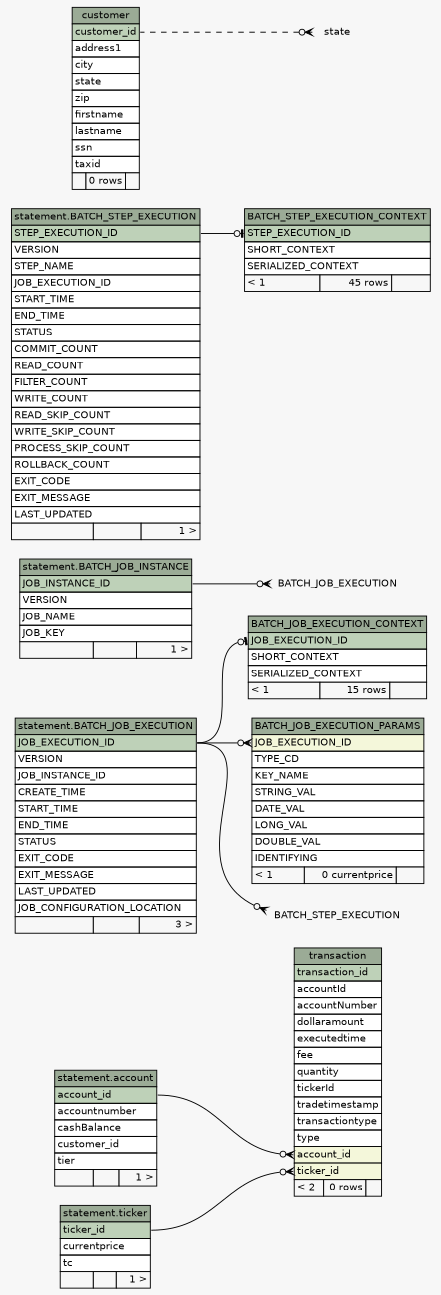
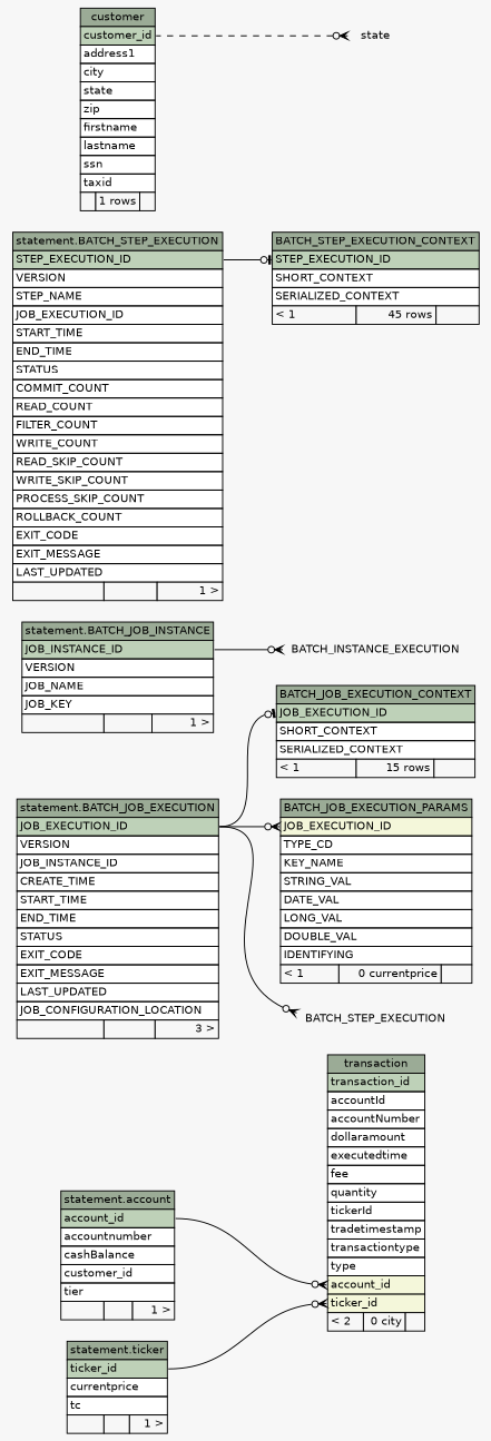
  digraph {
    bgcolor="#f7f7f7"
    fontname=Helvetica
    fontsize=11
    nodesep=0.18
    rankdir=RL
    ranksep=0.46
    node [fontname=Helvetica fontsize=11 shape=plaintext]
    edge [arrowhead=none arrowsize=0.8 arrowtail=crowodot dir=back headport="JOB_EXECUTION_ID:e" tailport="JOB_EXECUTION_ID:w"]
    n1 [label=<     <TABLE BORDER="0" CELLBORDER="1" CELLSPACING="0" BGCOLOR="#ffffff">       <TR><TD COLSPAN="3" BGCOLOR="#9bab96" ALIGN="CENTER">statement.account</TD></TR>       <TR><TD PORT="account_id" COLSPAN="3" BGCOLOR="#bed1b8" ALIGN="LEFT">account_id</TD></TR>       <TR><TD PORT="accountnumber" COLSPAN="3" ALIGN="LEFT">accountnumber</TD></TR>       <TR><TD PORT="cashBalance" COLSPAN="3" ALIGN="LEFT">cashBalance</TD></TR>       <TR><TD PORT="customer_id" COLSPAN="3" ALIGN="LEFT">customer_id</TD></TR>       <TR><TD PORT="tier" COLSPAN="3" ALIGN="LEFT">tier</TD></TR>       <TR><TD ALIGN="LEFT" BGCOLOR="#f7f7f7">  </TD><TD ALIGN="RIGHT" BGCOLOR="#f7f7f7">  </TD><TD ALIGN="RIGHT" BGCOLOR="#f7f7f7">1 &gt;</TD></TR>     </TABLE>>]
    n2 [label=<     <TABLE BORDER="0" CELLBORDER="1" CELLSPACING="0" BGCOLOR="#ffffff">       <TR><TD COLSPAN="3" BGCOLOR="#9bab96" ALIGN="CENTER">statement.BATCH_JOB_EXECUTION</TD></TR>       <TR><TD PORT="JOB_EXECUTION_ID" COLSPAN="3" BGCOLOR="#bed1b8" ALIGN="LEFT">JOB_EXECUTION_ID</TD></TR>       <TR><TD PORT="VERSION" COLSPAN="3" ALIGN="LEFT">VERSION</TD></TR>       <TR><TD PORT="JOB_INSTANCE_ID" COLSPAN="3" ALIGN="LEFT">JOB_INSTANCE_ID</TD></TR>       <TR><TD PORT="CREATE_TIME" COLSPAN="3" ALIGN="LEFT">CREATE_TIME</TD></TR>       <TR><TD PORT="START_TIME" COLSPAN="3" ALIGN="LEFT">START_TIME</TD></TR>       <TR><TD PORT="END_TIME" COLSPAN="3" ALIGN="LEFT">END_TIME</TD></TR>       <TR><TD PORT="STATUS" COLSPAN="3" ALIGN="LEFT">STATUS</TD></TR>       <TR><TD PORT="EXIT_CODE" COLSPAN="3" ALIGN="LEFT">EXIT_CODE</TD></TR>       <TR><TD PORT="EXIT_MESSAGE" COLSPAN="3" ALIGN="LEFT">EXIT_MESSAGE</TD></TR>       <TR><TD PORT="LAST_UPDATED" COLSPAN="3" ALIGN="LEFT">LAST_UPDATED</TD></TR>       <TR><TD PORT="JOB_CONFIGURATION_LOCATION" COLSPAN="3" ALIGN="LEFT">JOB_CONFIGURATION_LOCATION</TD></TR>       <TR><TD ALIGN="LEFT" BGCOLOR="#f7f7f7">  </TD><TD ALIGN="RIGHT" BGCOLOR="#f7f7f7">  </TD><TD ALIGN="RIGHT" BGCOLOR="#f7f7f7">3 &gt;</TD></TR>     </TABLE>>]
    n3 [label=<     <TABLE BORDER="0" CELLBORDER="1" CELLSPACING="0" BGCOLOR="#ffffff">       <TR><TD COLSPAN="3" BGCOLOR="#9bab96" ALIGN="CENTER">BATCH_JOB_EXECUTION_CONTEXT</TD></TR>       <TR><TD PORT="JOB_EXECUTION_ID" COLSPAN="3" BGCOLOR="#bed1b8" ALIGN="LEFT">JOB_EXECUTION_ID</TD></TR>       <TR><TD PORT="SHORT_CONTEXT" COLSPAN="3" ALIGN="LEFT">SHORT_CONTEXT</TD></TR>       <TR><TD PORT="SERIALIZED_CONTEXT" COLSPAN="3" ALIGN="LEFT">SERIALIZED_CONTEXT</TD></TR>       <TR><TD ALIGN="LEFT" BGCOLOR="#f7f7f7">&lt; 1</TD><TD ALIGN="RIGHT" BGCOLOR="#f7f7f7">15 rows</TD><TD ALIGN="RIGHT" BGCOLOR="#f7f7f7">  </TD></TR>     </TABLE>>]
    n4 [label=<     <TABLE BORDER="0" CELLBORDER="1" CELLSPACING="0" BGCOLOR="#ffffff">       <TR><TD COLSPAN="3" BGCOLOR="#9bab96" ALIGN="CENTER">BATCH_JOB_EXECUTION_PARAMS</TD></TR>       <TR><TD PORT="JOB_EXECUTION_ID" COLSPAN="3" BGCOLOR="#f4f7da" ALIGN="LEFT">JOB_EXECUTION_ID</TD></TR>       <TR><TD PORT="TYPE_CD" COLSPAN="3" ALIGN="LEFT">TYPE_CD</TD></TR>       <TR><TD PORT="KEY_NAME" COLSPAN="3" ALIGN="LEFT">KEY_NAME</TD></TR>       <TR><TD PORT="STRING_VAL" COLSPAN="3" ALIGN="LEFT">STRING_VAL</TD></TR>       <TR><TD PORT="DATE_VAL" COLSPAN="3" ALIGN="LEFT">DATE_VAL</TD></TR>       <TR><TD PORT="LONG_VAL" COLSPAN="3" ALIGN="LEFT">LONG_VAL</TD></TR>       <TR><TD PORT="DOUBLE_VAL" COLSPAN="3" ALIGN="LEFT">DOUBLE_VAL</TD></TR>       <TR><TD PORT="IDENTIFYING" COLSPAN="3" ALIGN="LEFT">IDENTIFYING</TD></TR>       <TR><TD ALIGN="LEFT" BGCOLOR="#f7f7f7">&lt; 1</TD><TD ALIGN="RIGHT" BGCOLOR="#f7f7f7">0 currentprice</TD><TD ALIGN="RIGHT" BGCOLOR="#f7f7f7">  </TD></TR>     </TABLE>>]
    n5 [label=<     <TABLE BORDER="0" CELLBORDER="1" CELLSPACING="0" BGCOLOR="#ffffff">       <TR><TD COLSPAN="3" BGCOLOR="#9bab96" ALIGN="CENTER">statement.BATCH_JOB_INSTANCE</TD></TR>       <TR><TD PORT="JOB_INSTANCE_ID" COLSPAN="3" BGCOLOR="#bed1b8" ALIGN="LEFT">JOB_INSTANCE_ID</TD></TR>       <TR><TD PORT="VERSION" COLSPAN="3" ALIGN="LEFT">VERSION</TD></TR>       <TR><TD PORT="JOB_NAME" COLSPAN="3" ALIGN="LEFT">JOB_NAME</TD></TR>       <TR><TD PORT="JOB_KEY" COLSPAN="3" ALIGN="LEFT">JOB_KEY</TD></TR>       <TR><TD ALIGN="LEFT" BGCOLOR="#f7f7f7">  </TD><TD ALIGN="RIGHT" BGCOLOR="#f7f7f7">  </TD><TD ALIGN="RIGHT" BGCOLOR="#f7f7f7">1 &gt;</TD></TR>     </TABLE>>]
    n6 [label=<     <TABLE BORDER="0" CELLBORDER="1" CELLSPACING="0" BGCOLOR="#ffffff">       <TR><TD COLSPAN="3" BGCOLOR="#9bab96" ALIGN="CENTER">statement.BATCH_STEP_EXECUTION</TD></TR>       <TR><TD PORT="STEP_EXECUTION_ID" COLSPAN="3" BGCOLOR="#bed1b8" ALIGN="LEFT">STEP_EXECUTION_ID</TD></TR>       <TR><TD PORT="VERSION" COLSPAN="3" ALIGN="LEFT">VERSION</TD></TR>       <TR><TD PORT="STEP_NAME" COLSPAN="3" ALIGN="LEFT">STEP_NAME</TD></TR>       <TR><TD PORT="JOB_EXECUTION_ID" COLSPAN="3" ALIGN="LEFT">JOB_EXECUTION_ID</TD></TR>       <TR><TD PORT="START_TIME" COLSPAN="3" ALIGN="LEFT">START_TIME</TD></TR>       <TR><TD PORT="END_TIME" COLSPAN="3" ALIGN="LEFT">END_TIME</TD></TR>       <TR><TD PORT="STATUS" COLSPAN="3" ALIGN="LEFT">STATUS</TD></TR>       <TR><TD PORT="COMMIT_COUNT" COLSPAN="3" ALIGN="LEFT">COMMIT_COUNT</TD></TR>       <TR><TD PORT="READ_COUNT" COLSPAN="3" ALIGN="LEFT">READ_COUNT</TD></TR>       <TR><TD PORT="FILTER_COUNT" COLSPAN="3" ALIGN="LEFT">FILTER_COUNT</TD></TR>       <TR><TD PORT="WRITE_COUNT" COLSPAN="3" ALIGN="LEFT">WRITE_COUNT</TD></TR>       <TR><TD PORT="READ_SKIP_COUNT" COLSPAN="3" ALIGN="LEFT">READ_SKIP_COUNT</TD></TR>       <TR><TD PORT="WRITE_SKIP_COUNT" COLSPAN="3" ALIGN="LEFT">WRITE_SKIP_COUNT</TD></TR>       <TR><TD PORT="PROCESS_SKIP_COUNT" COLSPAN="3" ALIGN="LEFT">PROCESS_SKIP_COUNT</TD></TR>       <TR><TD PORT="ROLLBACK_COUNT" COLSPAN="3" ALIGN="LEFT">ROLLBACK_COUNT</TD></TR>       <TR><TD PORT="EXIT_CODE" COLSPAN="3" ALIGN="LEFT">EXIT_CODE</TD></TR>       <TR><TD PORT="EXIT_MESSAGE" COLSPAN="3" ALIGN="LEFT">EXIT_MESSAGE</TD></TR>       <TR><TD PORT="LAST_UPDATED" COLSPAN="3" ALIGN="LEFT">LAST_UPDATED</TD></TR>       <TR><TD ALIGN="LEFT" BGCOLOR="#f7f7f7">  </TD><TD ALIGN="RIGHT" BGCOLOR="#f7f7f7">  </TD><TD ALIGN="RIGHT" BGCOLOR="#f7f7f7">1 &gt;</TD></TR>     </TABLE>>]
    n7 [label=<     <TABLE BORDER="0" CELLBORDER="1" CELLSPACING="0" BGCOLOR="#ffffff">       <TR><TD COLSPAN="3" BGCOLOR="#9bab96" ALIGN="CENTER">BATCH_STEP_EXECUTION_CONTEXT</TD></TR>       <TR><TD PORT="STEP_EXECUTION_ID" COLSPAN="3" BGCOLOR="#bed1b8" ALIGN="LEFT">STEP_EXECUTION_ID</TD></TR>       <TR><TD PORT="SHORT_CONTEXT" COLSPAN="3" ALIGN="LEFT">SHORT_CONTEXT</TD></TR>       <TR><TD PORT="SERIALIZED_CONTEXT" COLSPAN="3" ALIGN="LEFT">SERIALIZED_CONTEXT</TD></TR>       <TR><TD ALIGN="LEFT" BGCOLOR="#f7f7f7">&lt; 1</TD><TD ALIGN="RIGHT" BGCOLOR="#f7f7f7">45 rows</TD><TD ALIGN="RIGHT" BGCOLOR="#f7f7f7">  </TD></TR>     </TABLE>>]
-   n8 [label=<     <TABLE BORDER="0" CELLBORDER="1" CELLSPACING="0" BGCOLOR="#ffffff">       <TR><TD COLSPAN="3" BGCOLOR="#9bab96" ALIGN="CENTER">customer</TD></TR>       <TR><TD PORT="customer_id" COLSPAN="3" BGCOLOR="#bed1b8" ALIGN="LEFT">customer_id</TD></TR>       <TR><TD PORT="address1" COLSPAN="3" ALIGN="LEFT">address1</TD></TR>       <TR><TD PORT="city" COLSPAN="3" ALIGN="LEFT">city</TD></TR>       <TR><TD PORT="state" COLSPAN="3" ALIGN="LEFT">state</TD></TR>       <TR><TD PORT="zip" COLSPAN="3" ALIGN="LEFT">zip</TD></TR>       <TR><TD PORT="firstname" COLSPAN="3" ALIGN="LEFT">firstname</TD></TR>       <TR><TD PORT="lastname" COLSPAN="3" ALIGN="LEFT">lastname</TD></TR>       <TR><TD PORT="ssn" COLSPAN="3" ALIGN="LEFT">ssn</TD></TR>       <TR><TD PORT="taxid" COLSPAN="3" ALIGN="LEFT">taxid</TD></TR>       <TR><TD ALIGN="LEFT" BGCOLOR="#f7f7f7">  </TD><TD ALIGN="RIGHT" BGCOLOR="#f7f7f7">0 rows</TD><TD ALIGN="RIGHT" BGCOLOR="#f7f7f7">  </TD></TR>     </TABLE>>]
+   n8 [label=<     <TABLE BORDER="0" CELLBORDER="1" CELLSPACING="0" BGCOLOR="#ffffff">       <TR><TD COLSPAN="3" BGCOLOR="#9bab96" ALIGN="CENTER">customer</TD></TR>       <TR><TD PORT="customer_id" COLSPAN="3" BGCOLOR="#bed1b8" ALIGN="LEFT">customer_id</TD></TR>       <TR><TD PORT="address1" COLSPAN="3" ALIGN="LEFT">address1</TD></TR>       <TR><TD PORT="city" COLSPAN="3" ALIGN="LEFT">city</TD></TR>       <TR><TD PORT="state" COLSPAN="3" ALIGN="LEFT">state</TD></TR>       <TR><TD PORT="zip" COLSPAN="3" ALIGN="LEFT">zip</TD></TR>       <TR><TD PORT="firstname" COLSPAN="3" ALIGN="LEFT">firstname</TD></TR>       <TR><TD PORT="lastname" COLSPAN="3" ALIGN="LEFT">lastname</TD></TR>       <TR><TD PORT="ssn" COLSPAN="3" ALIGN="LEFT">ssn</TD></TR>       <TR><TD PORT="taxid" COLSPAN="3" ALIGN="LEFT">taxid</TD></TR>       <TR><TD ALIGN="LEFT" BGCOLOR="#f7f7f7">  </TD><TD ALIGN="RIGHT" BGCOLOR="#f7f7f7">1 rows</TD><TD ALIGN="RIGHT" BGCOLOR="#f7f7f7">  </TD></TR>     </TABLE>>]
    n9 [label=<     <TABLE BORDER="0" CELLBORDER="1" CELLSPACING="0" BGCOLOR="#ffffff">       <TR><TD COLSPAN="3" BGCOLOR="#9bab96" ALIGN="CENTER">statement.ticker</TD></TR>       <TR><TD PORT="ticker_id" COLSPAN="3" BGCOLOR="#bed1b8" ALIGN="LEFT">ticker_id</TD></TR>       <TR><TD PORT="currentprice" COLSPAN="3" ALIGN="LEFT">currentprice</TD></TR>       <TR><TD PORT="tc" COLSPAN="3" ALIGN="LEFT">tc</TD></TR>       <TR><TD ALIGN="LEFT" BGCOLOR="#f7f7f7">  </TD><TD ALIGN="RIGHT" BGCOLOR="#f7f7f7">  </TD><TD ALIGN="RIGHT" BGCOLOR="#f7f7f7">1 &gt;</TD></TR>     </TABLE>>]
-   n10 [label=<     <TABLE BORDER="0" CELLBORDER="1" CELLSPACING="0" BGCOLOR="#ffffff">       <TR><TD COLSPAN="3" BGCOLOR="#9bab96" ALIGN="CENTER">transaction</TD></TR>       <TR><TD PORT="transaction_id" COLSPAN="3" BGCOLOR="#bed1b8" ALIGN="LEFT">transaction_id</TD></TR>       <TR><TD PORT="accountId" COLSPAN="3" ALIGN="LEFT">accountId</TD></TR>       <TR><TD PORT="accountNumber" COLSPAN="3" ALIGN="LEFT">accountNumber</TD></TR>       <TR><TD PORT="dollaramount" COLSPAN="3" ALIGN="LEFT">dollaramount</TD></TR>       <TR><TD PORT="executedtime" COLSPAN="3" ALIGN="LEFT">executedtime</TD></TR>       <TR><TD PORT="fee" COLSPAN="3" ALIGN="LEFT">fee</TD></TR>       <TR><TD PORT="quantity" COLSPAN="3" ALIGN="LEFT">quantity</TD></TR>       <TR><TD PORT="tickerId" COLSPAN="3" ALIGN="LEFT">tickerId</TD></TR>       <TR><TD PORT="tradetimestamp" COLSPAN="3" ALIGN="LEFT">tradetimestamp</TD></TR>       <TR><TD PORT="transactiontype" COLSPAN="3" ALIGN="LEFT">transactiontype</TD></TR>       <TR><TD PORT="type" COLSPAN="3" ALIGN="LEFT">type</TD></TR>       <TR><TD PORT="account_id" COLSPAN="3" BGCOLOR="#f4f7da" ALIGN="LEFT">account_id</TD></TR>       <TR><TD PORT="ticker_id" COLSPAN="3" BGCOLOR="#f4f7da" ALIGN="LEFT">ticker_id</TD></TR>       <TR><TD ALIGN="LEFT" BGCOLOR="#f7f7f7">&lt; 2</TD><TD ALIGN="RIGHT" BGCOLOR="#f7f7f7">0 rows</TD><TD ALIGN="RIGHT" BGCOLOR="#f7f7f7">  </TD></TR>     </TABLE>>]
+   n10 [label=<     <TABLE BORDER="0" CELLBORDER="1" CELLSPACING="0" BGCOLOR="#ffffff">       <TR><TD COLSPAN="3" BGCOLOR="#9bab96" ALIGN="CENTER">transaction</TD></TR>       <TR><TD PORT="transaction_id" COLSPAN="3" BGCOLOR="#bed1b8" ALIGN="LEFT">transaction_id</TD></TR>       <TR><TD PORT="accountId" COLSPAN="3" ALIGN="LEFT">accountId</TD></TR>       <TR><TD PORT="accountNumber" COLSPAN="3" ALIGN="LEFT">accountNumber</TD></TR>       <TR><TD PORT="dollaramount" COLSPAN="3" ALIGN="LEFT">dollaramount</TD></TR>       <TR><TD PORT="executedtime" COLSPAN="3" ALIGN="LEFT">executedtime</TD></TR>       <TR><TD PORT="fee" COLSPAN="3" ALIGN="LEFT">fee</TD></TR>       <TR><TD PORT="quantity" COLSPAN="3" ALIGN="LEFT">quantity</TD></TR>       <TR><TD PORT="tickerId" COLSPAN="3" ALIGN="LEFT">tickerId</TD></TR>       <TR><TD PORT="tradetimestamp" COLSPAN="3" ALIGN="LEFT">tradetimestamp</TD></TR>       <TR><TD PORT="transactiontype" COLSPAN="3" ALIGN="LEFT">transactiontype</TD></TR>       <TR><TD PORT="type" COLSPAN="3" ALIGN="LEFT">type</TD></TR>       <TR><TD PORT="account_id" COLSPAN="3" BGCOLOR="#f4f7da" ALIGN="LEFT">account_id</TD></TR>       <TR><TD PORT="ticker_id" COLSPAN="3" BGCOLOR="#f4f7da" ALIGN="LEFT">ticker_id</TD></TR>       <TR><TD ALIGN="LEFT" BGCOLOR="#f7f7f7">&lt; 2</TD><TD ALIGN="RIGHT" BGCOLOR="#f7f7f7">0 city</TD><TD ALIGN="RIGHT" BGCOLOR="#f7f7f7">  </TD></TR>     </TABLE>>]
    n11 [label=state]
-   BATCH_JOB_EXECUTION
+   BATCH_JOB_EXECUTION [label=BATCH_INSTANCE_EXECUTION]
    BATCH_STEP_EXECUTION
    n3 -> n2 [arrowtail=teeodot]
    n4 -> n2
    n7 -> n6 [arrowtail=teeodot headport="STEP_EXECUTION_ID:e" tailport="STEP_EXECUTION_ID:w"]
    n10 -> n1 [headport="account_id:e" tailport="account_id:w"]
    n10 -> n9 [headport="ticker_id:e" tailport="ticker_id:w"]
    n11 -> n8 [headport="customer_id:e" style=dashed tailport="customer_id:w"]
    BATCH_JOB_EXECUTION -> n5 [headport="JOB_INSTANCE_ID:e" tailport="JOB_INSTANCE_ID:w"]
    BATCH_STEP_EXECUTION -> n2
  }
